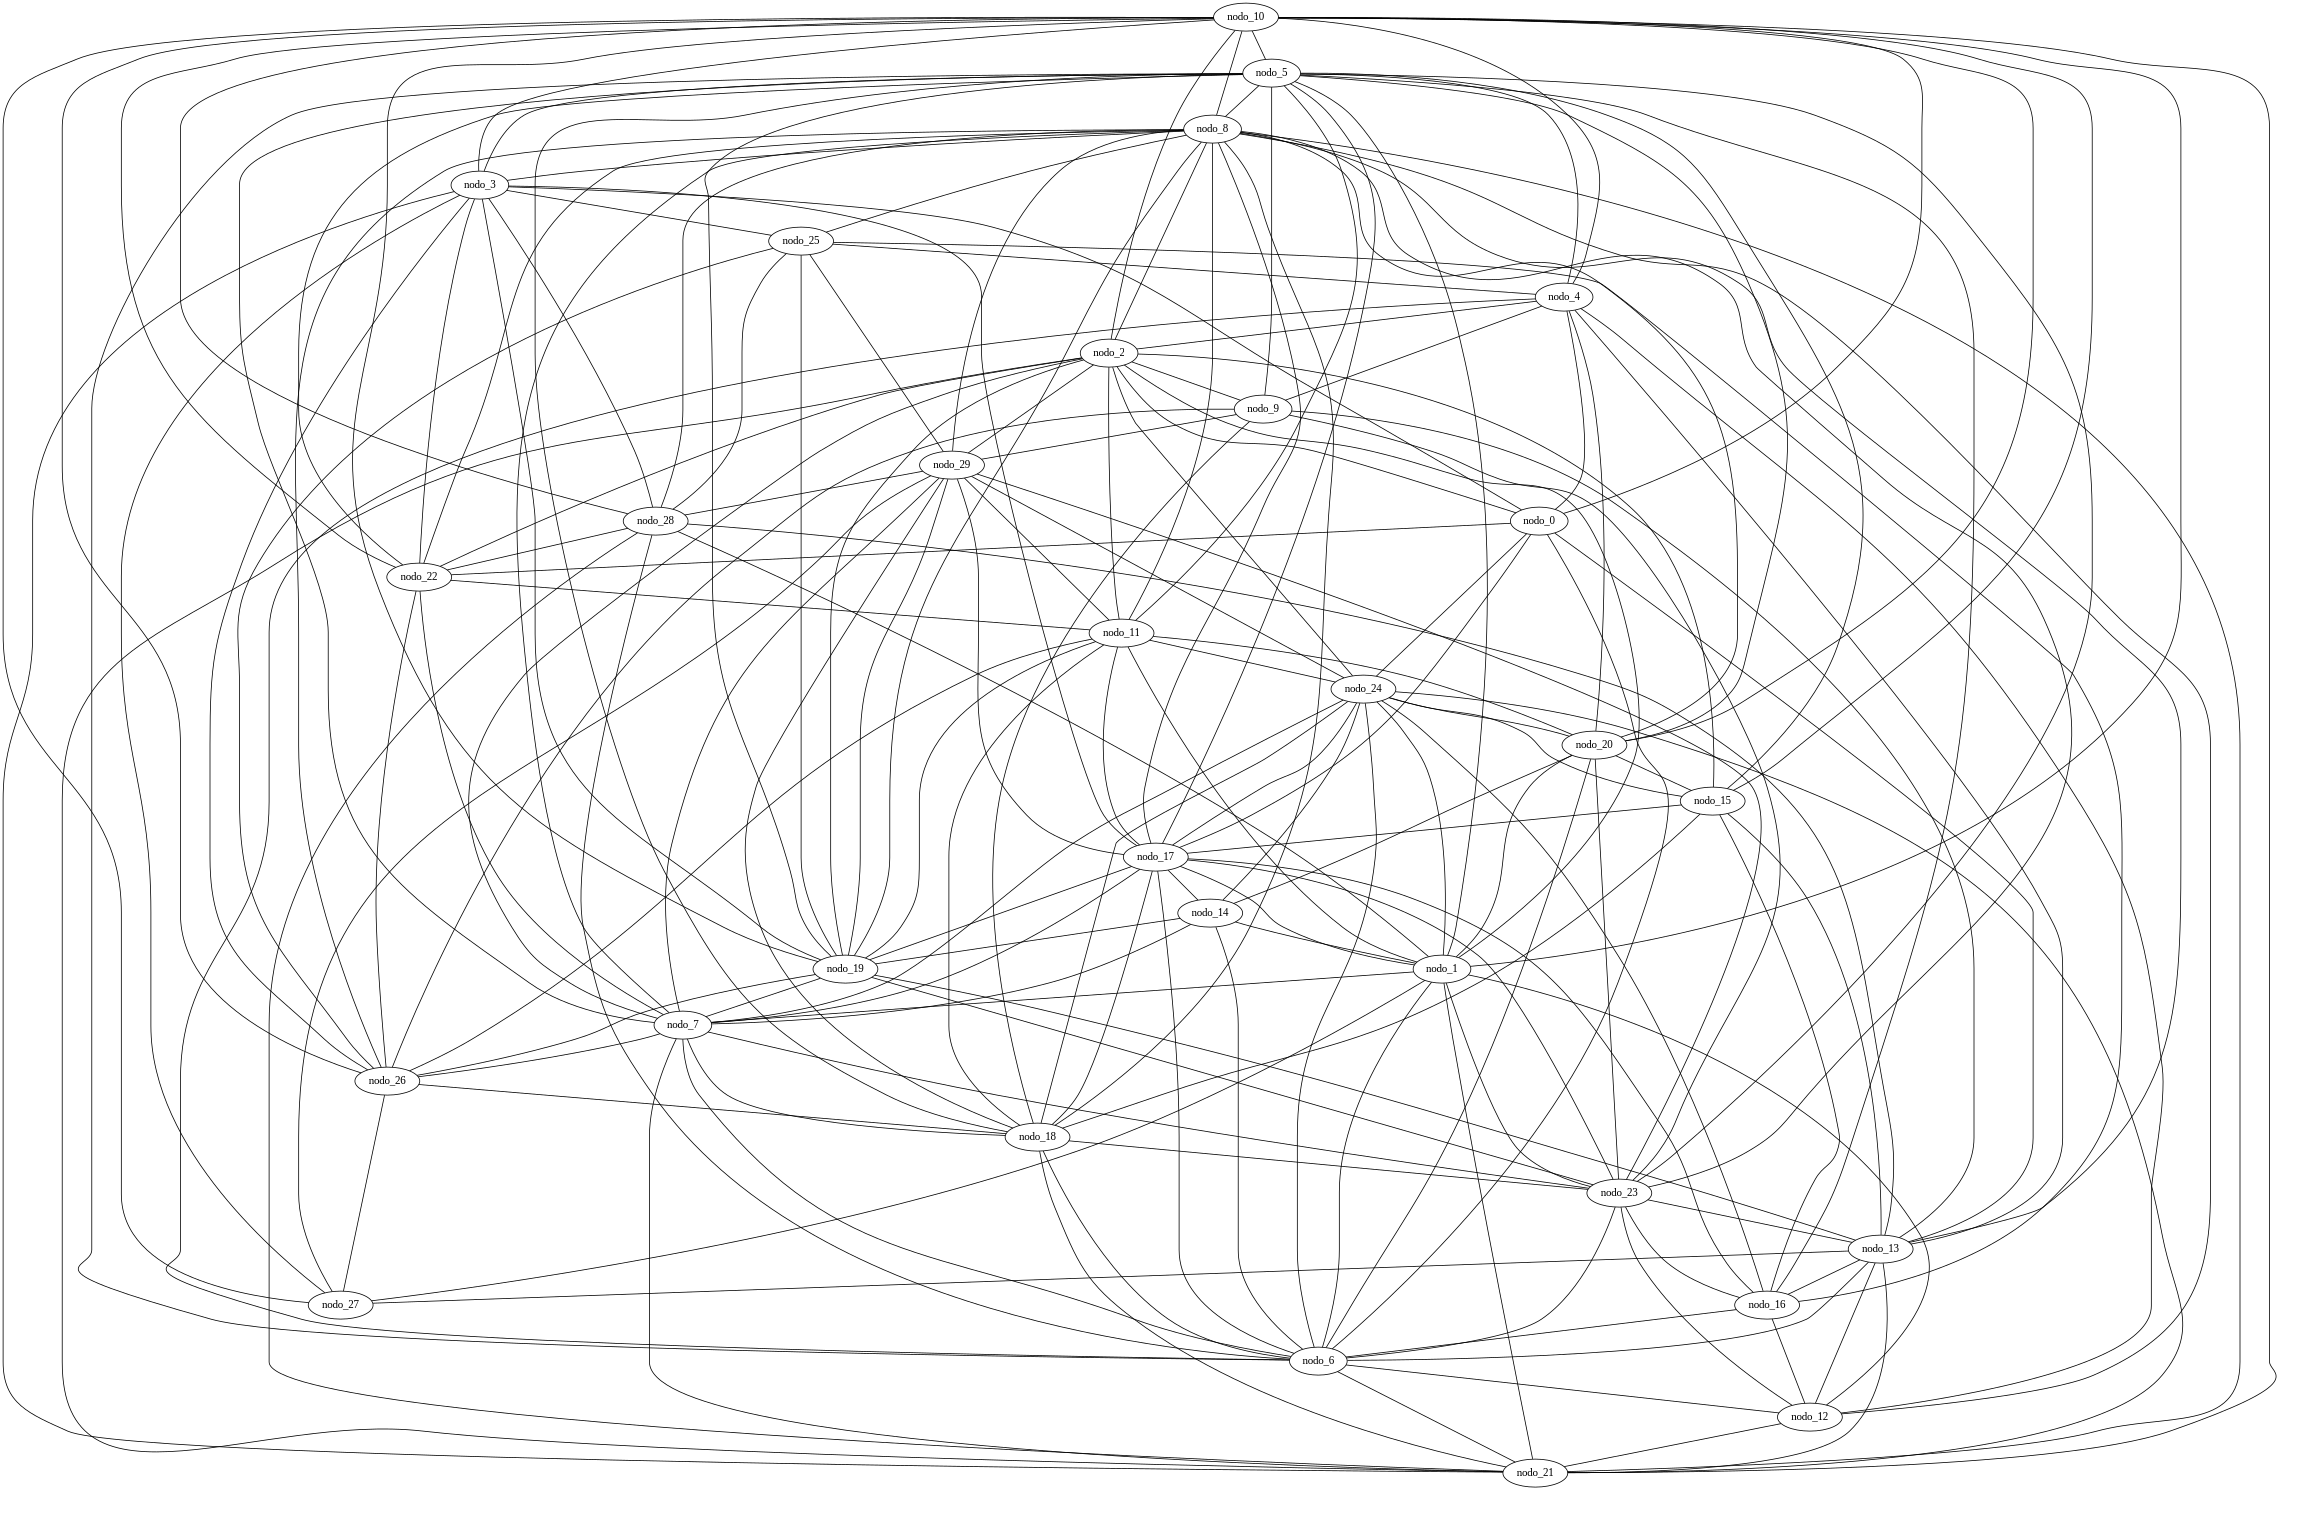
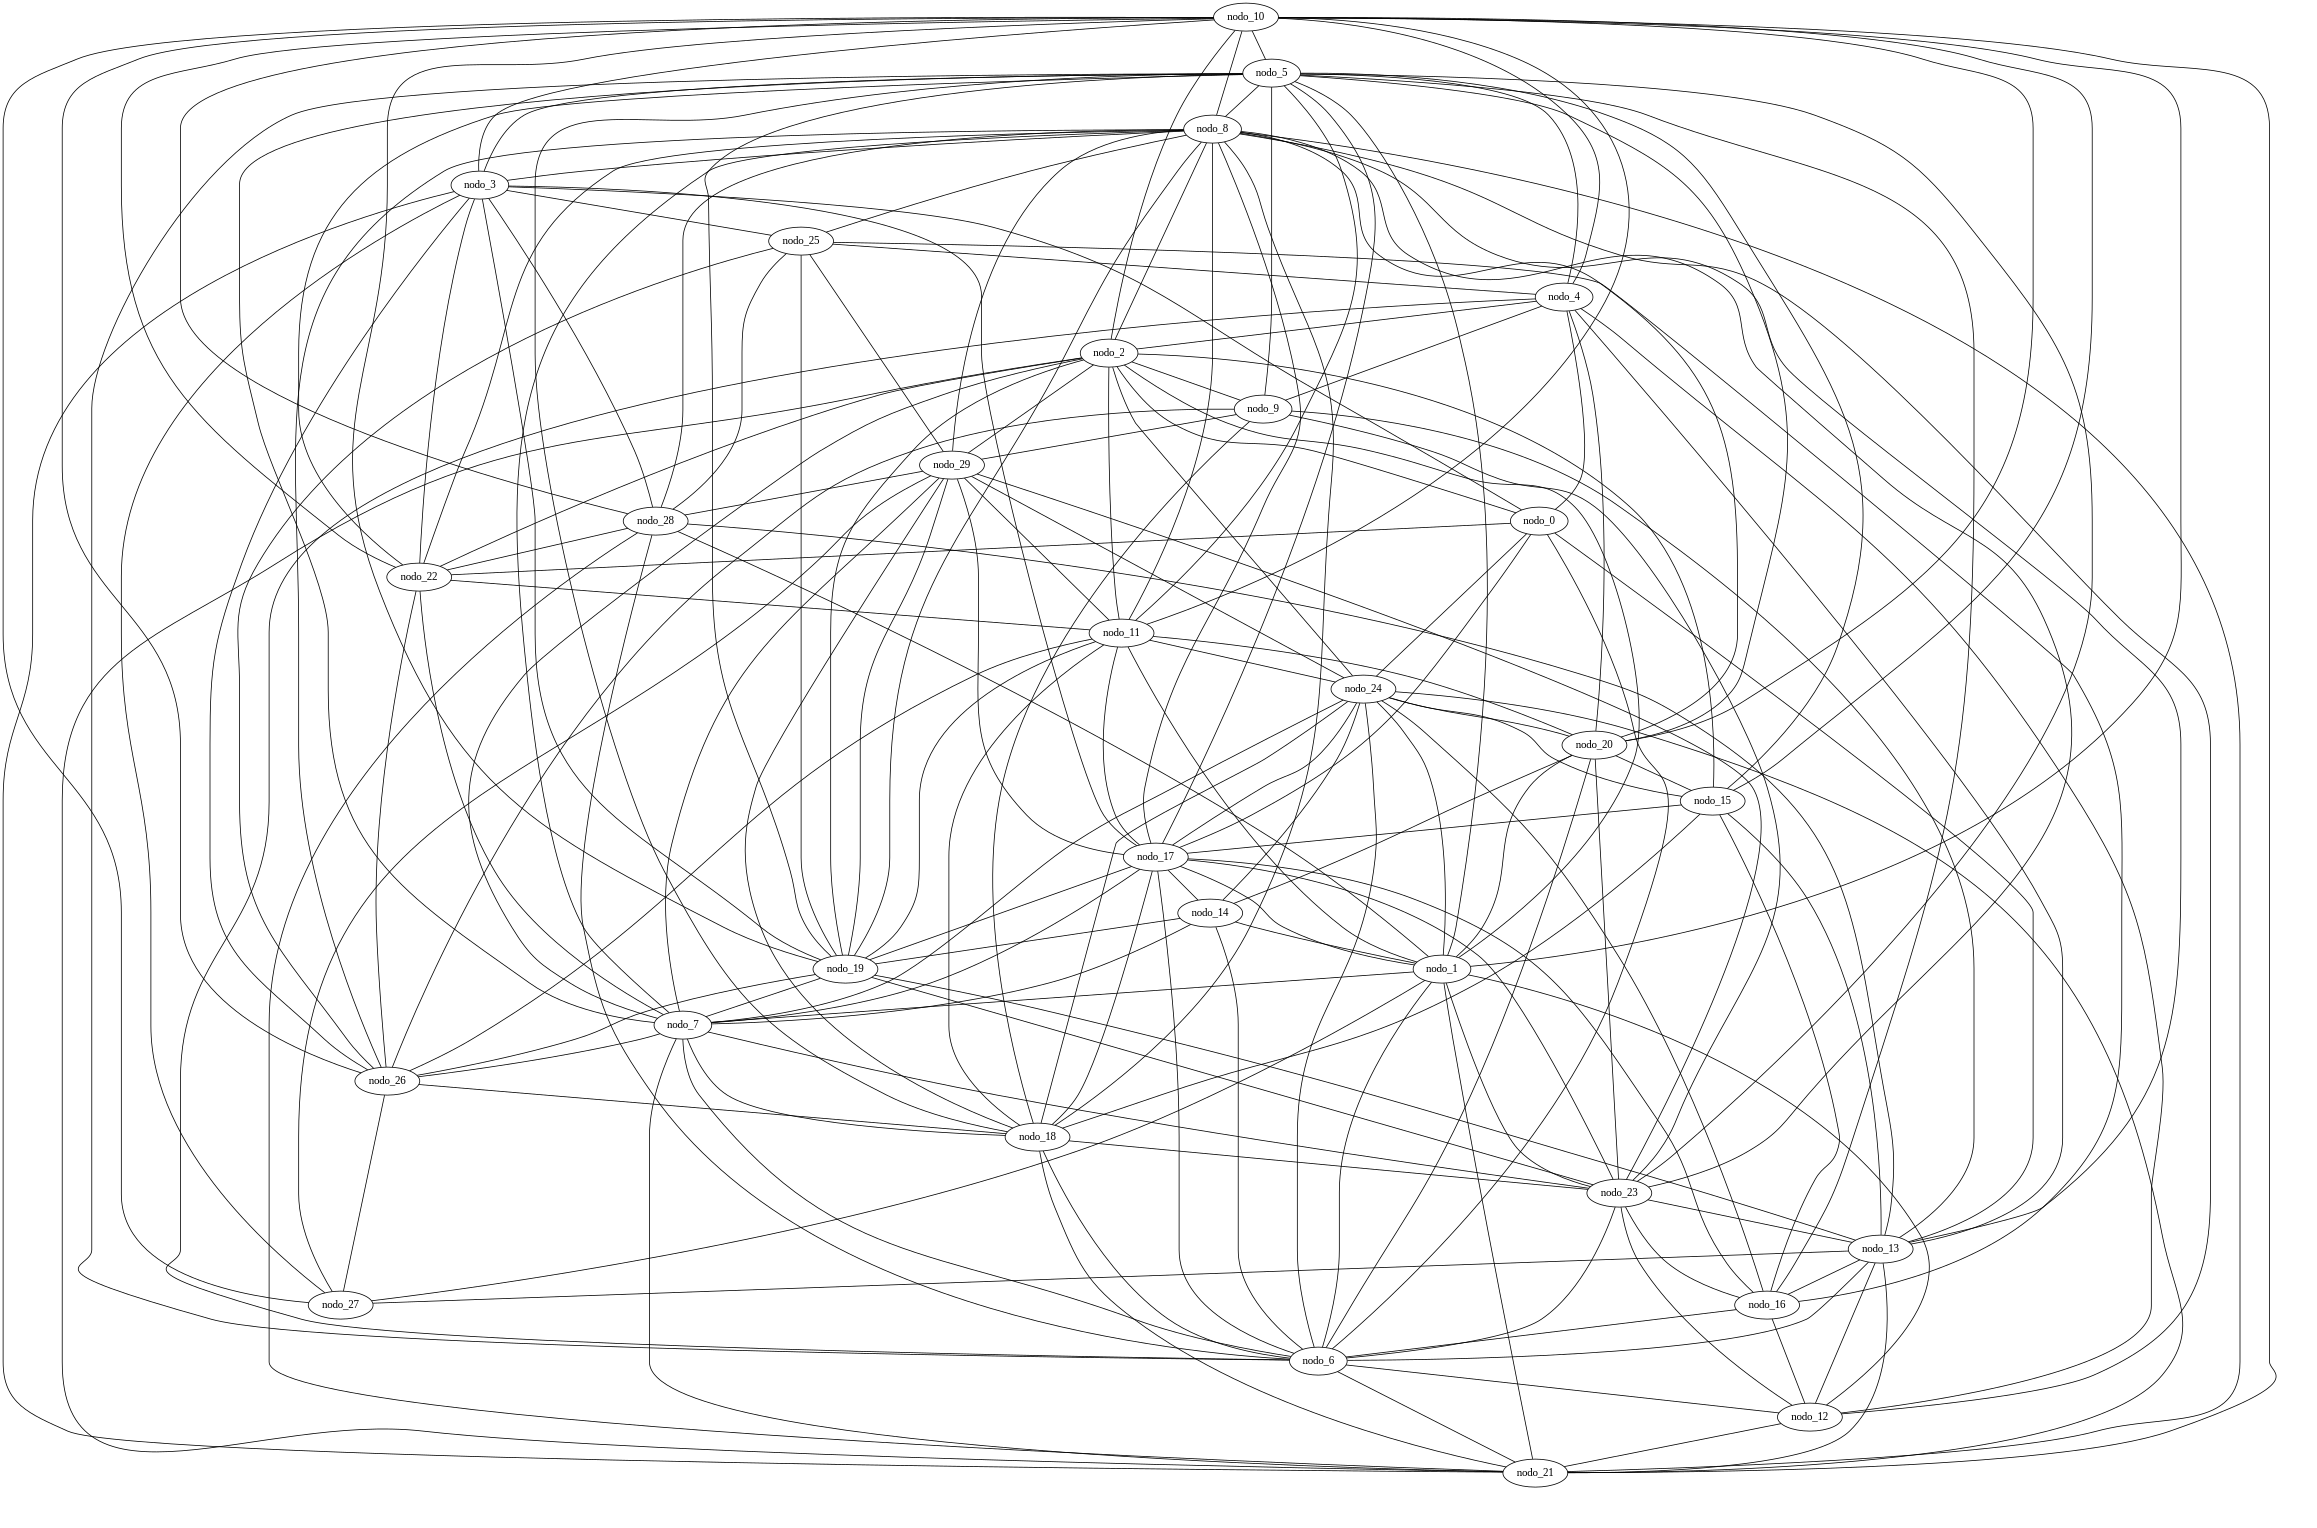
  graph {
    fontname="Liberation Serif"
    node [fontname="Liberation Serif"]
    edge [fontname="Liberation Serif"]
    nodo_10
    nodo_5
    nodo_28
    nodo_4
    nodo_27
    nodo_3
    nodo_0
    nodo_8
    nodo_19
    nodo_26
    nodo_20
    nodo_21
    nodo_1
    nodo_18
    nodo_7
    nodo_15
    nodo_23
    nodo_16
    nodo_6
    nodo_22
    nodo_25
    nodo_2
    nodo_24
    nodo_17
    nodo_13
    nodo_12
    nodo_11
    nodo_29
    nodo_9
    nodo_14
    nodo_10 -- nodo_5
    nodo_10 -- nodo_28
    nodo_10 -- nodo_4
    nodo_10 -- nodo_27
    nodo_10 -- nodo_3
-   nodo_10 -- nodo_0
+   nodo_10 -- nodo_11
    nodo_10 -- nodo_8
    nodo_10 -- nodo_19
    nodo_10 -- nodo_26
    nodo_10 -- nodo_20
    nodo_10 -- nodo_21
    nodo_5 -- nodo_8
    nodo_5 -- nodo_1
    nodo_5 -- nodo_18
    nodo_5 -- nodo_7
    nodo_5 -- nodo_15
    nodo_5 -- nodo_23
    nodo_5 -- nodo_16
    nodo_28 -- nodo_8
    nodo_28 -- nodo_1
    nodo_28 -- nodo_6
    nodo_28 -- nodo_22
    nodo_28 -- nodo_25
    nodo_4 -- nodo_5
    nodo_4 -- nodo_0
    nodo_4 -- nodo_20
    nodo_4 -- nodo_2
    nodo_27 -- nodo_3
    nodo_3 -- nodo_5
    nodo_3 -- nodo_28
    nodo_3 -- nodo_0
    nodo_3 -- nodo_21
    nodo_3 -- nodo_22
    nodo_3 -- nodo_25
    nodo_0 -- nodo_6
    nodo_0 -- nodo_22
    nodo_0 -- nodo_24
    nodo_0 -- nodo_17
    nodo_0 -- nodo_13
    nodo_8 -- nodo_3
    nodo_8 -- nodo_19
    nodo_8 -- nodo_21
    nodo_8 -- nodo_18
    nodo_8 -- nodo_23
    nodo_8 -- nodo_22
    nodo_8 -- nodo_25
    nodo_8 -- nodo_2
    nodo_8 -- nodo_13
    nodo_8 -- nodo_12
    nodo_8 -- nodo_11
    nodo_8 -- nodo_29
    nodo_19 -- nodo_5
    nodo_19 -- nodo_3
    nodo_19 -- nodo_7
    nodo_19 -- nodo_11
    nodo_26 -- nodo_27
    nodo_26 -- nodo_3
    nodo_26 -- nodo_8
    nodo_26 -- nodo_19
    nodo_26 -- nodo_18
    nodo_26 -- nodo_22
    nodo_26 -- nodo_25
    nodo_26 -- nodo_11
    nodo_20 -- nodo_5
    nodo_20 -- nodo_8
    nodo_20 -- nodo_15
    nodo_20 -- nodo_11
    nodo_21 -- nodo_28
    nodo_21 -- nodo_7
    nodo_1 -- nodo_10
    nodo_1 -- nodo_27
    nodo_1 -- nodo_20
    nodo_1 -- nodo_21
    nodo_1 -- nodo_7
    nodo_1 -- nodo_23
    nodo_1 -- nodo_6
    nodo_1 -- nodo_24
    nodo_1 -- nodo_17
    nodo_1 -- nodo_12
    nodo_18 -- nodo_21
    nodo_18 -- nodo_7
    nodo_18 -- nodo_23
    nodo_18 -- nodo_6
    nodo_18 -- nodo_11
    nodo_18 -- nodo_9
    nodo_7 -- nodo_8
    nodo_7 -- nodo_26
    nodo_7 -- nodo_23
    nodo_7 -- nodo_2
    nodo_7 -- nodo_24
    nodo_7 -- nodo_17
    nodo_7 -- nodo_29
    nodo_15 -- nodo_10
    nodo_15 -- nodo_18
    nodo_15 -- nodo_24
    nodo_15 -- nodo_17
    nodo_23 -- nodo_19
    nodo_23 -- nodo_20
    nodo_23 -- nodo_13
    nodo_23 -- nodo_29
    nodo_16 -- nodo_15
    nodo_16 -- nodo_23
    nodo_16 -- nodo_6
    nodo_16 -- nodo_24
    nodo_16 -- nodo_17
    nodo_6 -- nodo_5
    nodo_6 -- nodo_4
    nodo_6 -- nodo_20
    nodo_6 -- nodo_21
    nodo_6 -- nodo_7
    nodo_6 -- nodo_23
    nodo_6 -- nodo_24
    nodo_6 -- nodo_17
    nodo_6 -- nodo_13
    nodo_6 -- nodo_12
    nodo_22 -- nodo_10
    nodo_22 -- nodo_5
    nodo_22 -- nodo_7
    nodo_22 -- nodo_11
    nodo_25 -- nodo_4
    nodo_25 -- nodo_19
    nodo_25 -- nodo_16
    nodo_2 -- nodo_10
    nodo_2 -- nodo_0
    nodo_2 -- nodo_19
    nodo_2 -- nodo_21
    nodo_2 -- nodo_1
    nodo_2 -- nodo_15
    nodo_2 -- nodo_22
    nodo_2 -- nodo_9
    nodo_24 -- nodo_20
    nodo_24 -- nodo_21
    nodo_24 -- nodo_18
    nodo_24 -- nodo_2
    nodo_24 -- nodo_17
    nodo_24 -- nodo_29
    nodo_17 -- nodo_5
    nodo_17 -- nodo_3
    nodo_17 -- nodo_8
    nodo_17 -- nodo_19
    nodo_17 -- nodo_18
    nodo_17 -- nodo_23
    nodo_17 -- nodo_11
    nodo_17 -- nodo_29
    nodo_17 -- nodo_14
    nodo_13 -- nodo_28
    nodo_13 -- nodo_4
    nodo_13 -- nodo_27
    nodo_13 -- nodo_19
    nodo_13 -- nodo_21
    nodo_13 -- nodo_15
    nodo_13 -- nodo_16
    nodo_13 -- nodo_9
    nodo_12 -- nodo_4
    nodo_12 -- nodo_21
    nodo_12 -- nodo_23
    nodo_12 -- nodo_16
    nodo_12 -- nodo_13
    nodo_11 -- nodo_5
    nodo_11 -- nodo_1
    nodo_11 -- nodo_2
    nodo_11 -- nodo_24
    nodo_11 -- nodo_29
    nodo_29 -- nodo_28
    nodo_29 -- nodo_27
    nodo_29 -- nodo_19
    nodo_29 -- nodo_18
    nodo_29 -- nodo_25
    nodo_29 -- nodo_2
    nodo_9 -- nodo_5
    nodo_9 -- nodo_4
    nodo_9 -- nodo_26
    nodo_9 -- nodo_23
    nodo_9 -- nodo_29
    nodo_14 -- nodo_19
    nodo_14 -- nodo_20
    nodo_14 -- nodo_1
    nodo_14 -- nodo_7
    nodo_14 -- nodo_6
    nodo_14 -- nodo_24
  }
